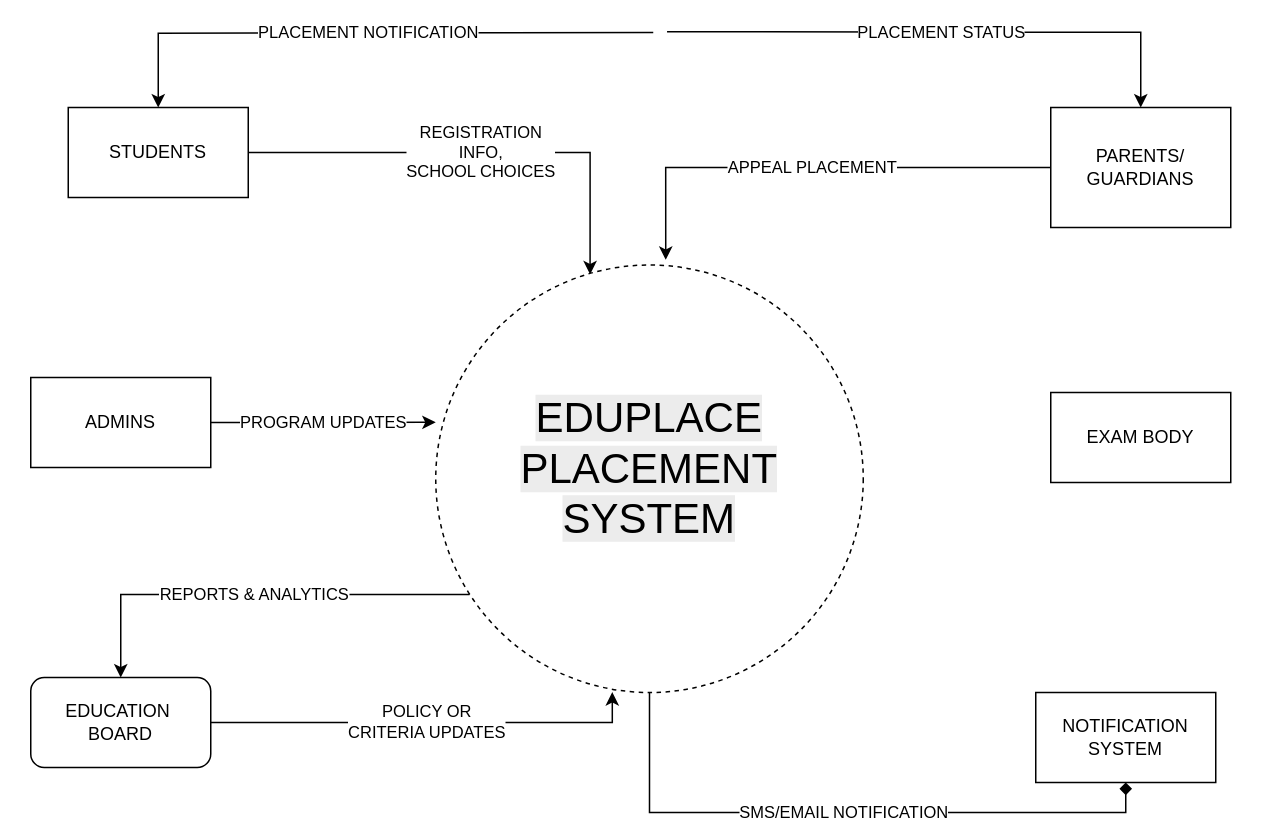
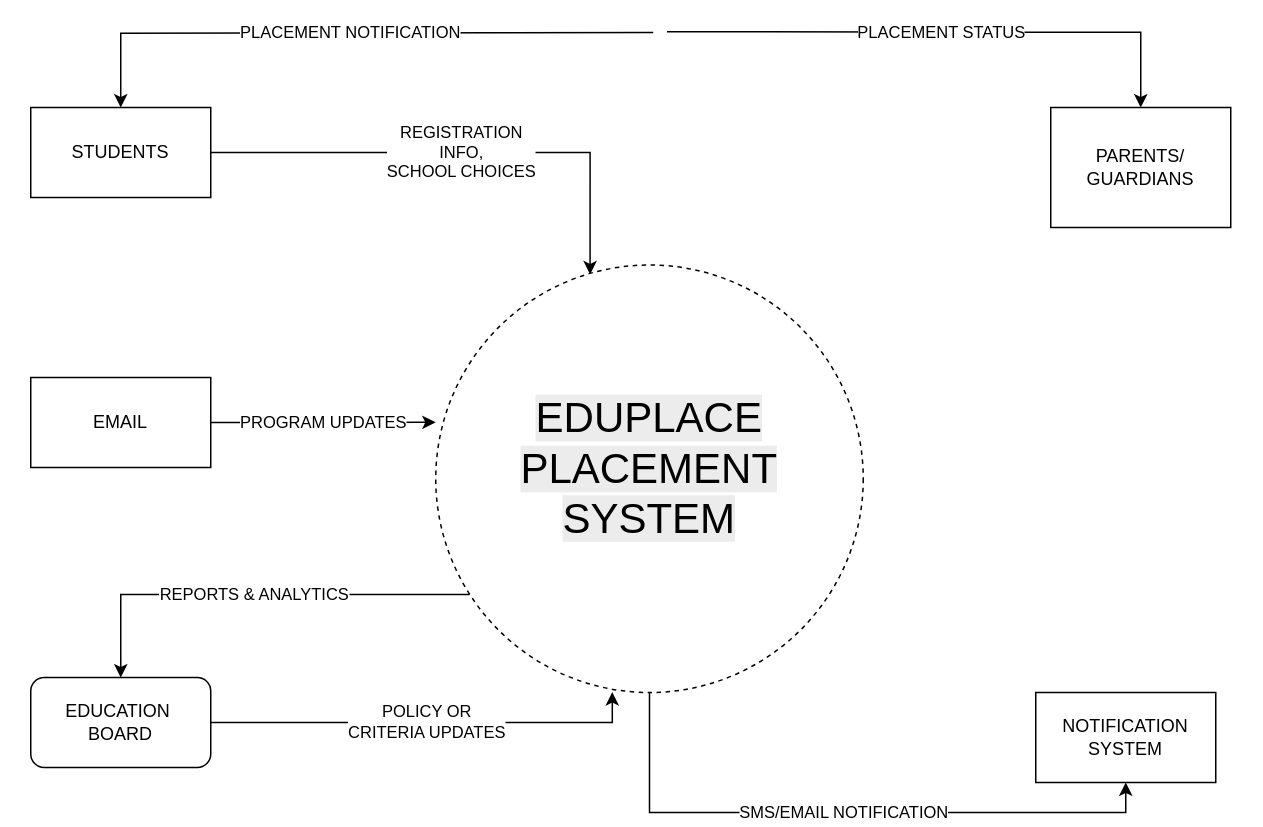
  <mxCell id="0" />
  <mxCell id="1" parent="0" />
- <mxCell id="2" value="STUDENTS" style="rounded=0;whiteSpace=wrap;html=1;" parent="1" vertex="1"><mxGeometry x="45" y="71" width="120" height="60" as="geometry" /></mxCell>
+ <mxCell id="2" value="STUDENTS" style="rounded=0;whiteSpace=wrap;html=1;" parent="1" vertex="1"><mxGeometry x="20" y="71" width="120" height="60" as="geometry" /></mxCell>
  <mxCell id="3" value="PARENTS/&lt;div&gt;GUARDIANS&lt;/div&gt;" style="rounded=0;whiteSpace=wrap;html=1;" parent="1" vertex="1"><mxGeometry x="700" y="71" width="120" height="80" as="geometry" /></mxCell>
- <mxCell id="4" value="ADMINS" style="rounded=0;whiteSpace=wrap;html=1;" parent="1" vertex="1"><mxGeometry x="20" y="251" width="120" height="60" as="geometry" /></mxCell>
- <mxCell id="5" value="EXAM BODY" style="rounded=0;whiteSpace=wrap;html=1;" parent="1" vertex="1"><mxGeometry x="700" y="261" width="120" height="60" as="geometry" /></mxCell>
+ <mxCell id="4" value="EMAIL" style="rounded=0;whiteSpace=wrap;html=1;" parent="1" vertex="1"><mxGeometry x="20" y="251" width="120" height="60" as="geometry" /></mxCell>
  <mxCell id="6" value="EDUCATION&amp;nbsp;&lt;div&gt;BOARD&lt;/div&gt;" style="whiteSpace=wrap;html=1;rounded=1;" parent="1" vertex="1"><mxGeometry x="20" y="451" width="120" height="60" as="geometry" /></mxCell>
  <mxCell id="7" value="NOTIFICATION SYSTEM" style="rounded=0;whiteSpace=wrap;html=1;" parent="1" vertex="1"><mxGeometry x="690" y="461" width="120" height="60" as="geometry" /></mxCell>
  <mxCell id="8" value="PLACEMENT NOTIFICATION" style="edgeStyle=orthogonalEdgeStyle;rounded=0;orthogonalLoop=1;jettySize=auto;html=1;entryX=0.5;entryY=0;entryDx=0;entryDy=0;exitX=0.5;exitY=0;exitDx=0;exitDy=0;" parent="1" target="2" edge="1"><mxGeometry relative="1" as="geometry"><mxPoint x="435" y="21" as="sourcePoint" /></mxGeometry></mxCell>
  <mxCell id="9" value="PLACEMENT STATUS" style="edgeStyle=orthogonalEdgeStyle;rounded=0;orthogonalLoop=1;jettySize=auto;html=1;entryX=0.5;entryY=0;entryDx=0;entryDy=0;exitX=0.54;exitY=-0.001;exitDx=0;exitDy=0;exitPerimeter=0;" parent="1" target="3" edge="1"><mxGeometry relative="1" as="geometry"><mxPoint x="444.2" y="20.44" as="sourcePoint" /></mxGeometry></mxCell>
  <mxCell id="10" value="REPORTS &amp;amp; ANALYTICS" style="edgeStyle=orthogonalEdgeStyle;rounded=0;orthogonalLoop=1;jettySize=auto;html=1;entryX=0.5;entryY=0;entryDx=0;entryDy=0;exitX=0.079;exitY=0.771;exitDx=0;exitDy=0;exitPerimeter=0;" parent="1" source="16" target="6" edge="1"><mxGeometry relative="1" as="geometry"><mxPoint x="270" y="391" as="sourcePoint" /></mxGeometry></mxCell>
- <mxCell id="11" value="SMS/EMAIL NOTIFICATION" style="edgeStyle=orthogonalEdgeStyle;rounded=0;orthogonalLoop=1;jettySize=auto;html=1;entryX=0.5;entryY=1;entryDx=0;entryDy=0;exitX=0.5;exitY=1;exitDx=0;exitDy=0;endArrow=diamond;" parent="1" source="16" target="7" edge="1"><mxGeometry relative="1" as="geometry"><mxPoint x="435" y="581" as="sourcePoint" /></mxGeometry></mxCell>
+ <mxCell id="11" value="SMS/EMAIL NOTIFICATION" style="edgeStyle=orthogonalEdgeStyle;rounded=0;orthogonalLoop=1;jettySize=auto;html=1;entryX=0.5;entryY=1;entryDx=0;entryDy=0;exitX=0.5;exitY=1;exitDx=0;exitDy=0;" parent="1" source="16" target="7" edge="1"><mxGeometry relative="1" as="geometry"><mxPoint x="435" y="581" as="sourcePoint" /></mxGeometry></mxCell>
  <mxCell id="12" value="REGISTRATION&lt;div&gt;INFO,&lt;/div&gt;&lt;div&gt;SCHOOL CHOICES&lt;/div&gt;" style="edgeStyle=orthogonalEdgeStyle;rounded=0;orthogonalLoop=1;jettySize=auto;html=1;entryX=0.361;entryY=0.022;entryDx=0;entryDy=0;entryPerimeter=0;" parent="1" source="2" target="16" edge="1"><mxGeometry relative="1" as="geometry"><mxPoint x="320" y="101.64" as="targetPoint" /></mxGeometry></mxCell>
  <mxCell id="13" value="PROGRAM UPDATES" style="edgeStyle=orthogonalEdgeStyle;rounded=0;orthogonalLoop=1;jettySize=auto;html=1;entryX=0;entryY=0.368;entryDx=0;entryDy=0;entryPerimeter=0;" parent="1" source="4" target="16" edge="1"><mxGeometry relative="1" as="geometry"><mxPoint x="318.62" y="291.48" as="targetPoint" /></mxGeometry></mxCell>
  <mxCell id="14" value="POLICY OR&lt;div&gt;CRITERIA UPDATES&lt;/div&gt;" style="edgeStyle=orthogonalEdgeStyle;rounded=0;orthogonalLoop=1;jettySize=auto;html=1;entryX=0.413;entryY=0.999;entryDx=0;entryDy=0;entryPerimeter=0;" parent="1" source="6" target="16" edge="1"><mxGeometry relative="1" as="geometry"><mxPoint x="370" y="501" as="targetPoint" /></mxGeometry></mxCell>
- <mxCell id="15" value="APPEAL PLACEMENT" style="edgeStyle=orthogonalEdgeStyle;rounded=0;orthogonalLoop=1;jettySize=auto;html=1;entryX=0.538;entryY=-0.012;entryDx=0;entryDy=0;entryPerimeter=0;" parent="1" source="3" target="16" edge="1"><mxGeometry relative="1" as="geometry"><mxPoint x="550.46" y="100.52" as="targetPoint" /></mxGeometry></mxCell>
  <mxCell id="16" value="&#10;&lt;span style=&quot;color: rgb(0, 0, 0); font-family: Helvetica; font-size: 28px; font-style: normal; font-variant-ligatures: normal; font-variant-caps: normal; font-weight: 400; letter-spacing: normal; orphans: 2; text-align: center; text-indent: 0px; text-transform: none; widows: 2; word-spacing: 0px; -webkit-text-stroke-width: 0px; white-space: normal; background-color: rgb(236, 236, 236); text-decoration-thickness: initial; text-decoration-style: initial; text-decoration-color: initial; display: inline !important; float: none;&quot;&gt;EDUPLACE PLACEMENT SYSTEM&lt;/span&gt;&#10;&#10;" style="ellipse;whiteSpace=wrap;html=1;aspect=fixed;dashed=1;" vertex="1" parent="1"><mxGeometry x="290" y="176" width="285" height="285" as="geometry" /></mxCell>
